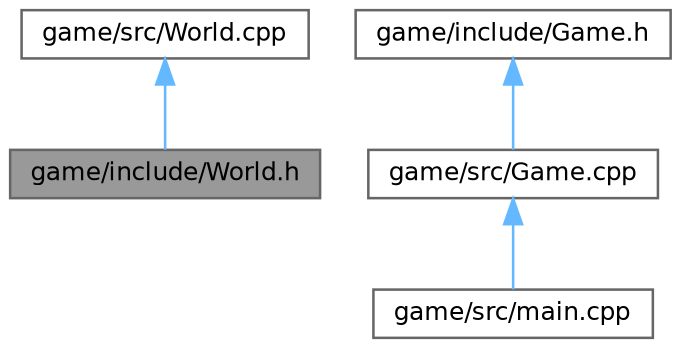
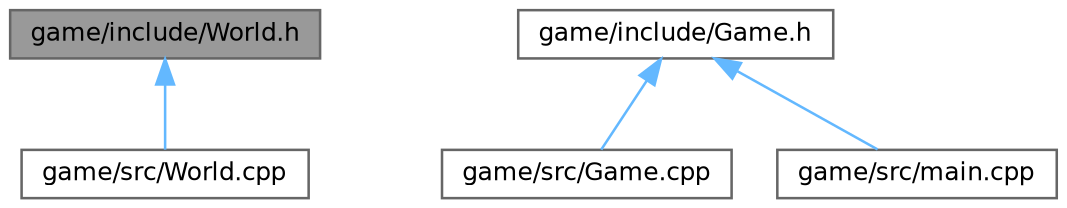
  digraph {
    node [color=grey40 fillcolor=white fontname=Helvetica fontsize=10 shape=box style=filled]
    edge [color=steelblue1 dir=back fontname=Helvetica fontsize=10 labelfontname=Helvetica labelfontsize=10 style=solid]
    n1 [color=gray40 fillcolor=grey60 fontcolor=black height=0.2 label="game/include/World.h" width=0.4]
    n2 [height=0.2 label="game/src/World.cpp" width=0.4]
    n3 [height=0.2 label="game/include/Game.h" width=0.4]
    n4 [height=0.2 label="game/src/Game.cpp" width=0.4]
    n5 [height=0.2 label="game/src/main.cpp" width=0.4]
-   n2 -> n1
+   n1 -> n2
    n3 -> n4
-   n4 -> n5
+   n3 -> n5
  }
